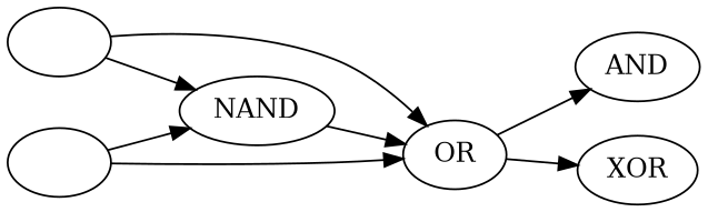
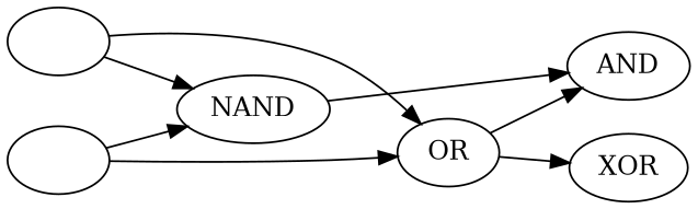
  digraph {
    rankdir=LR
    n1 [label=" "]
    n2 [label=NAND]
    n3 [label=OR]
    n4 [label=AND]
    n5 [label=XOR]
    n6 [label=" "]
    n1 -> n2
    n1 -> n3
-   n2 -> n3
+   n2 -> n4
    n3 -> n4
    n3 -> n5
    n6 -> n2
    n6 -> n3
  }
